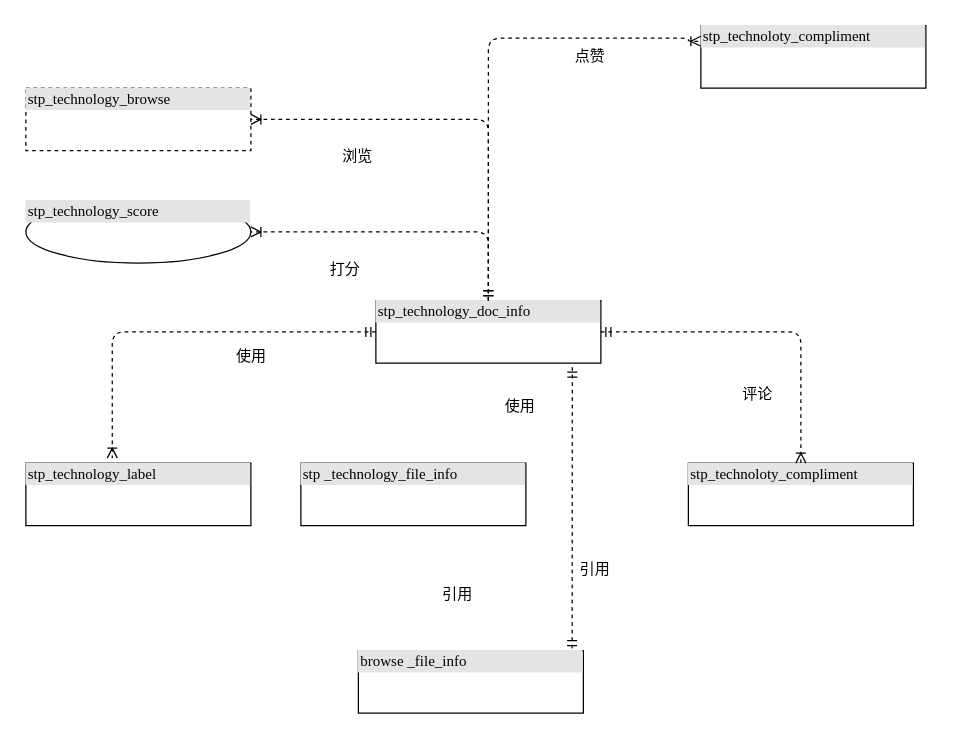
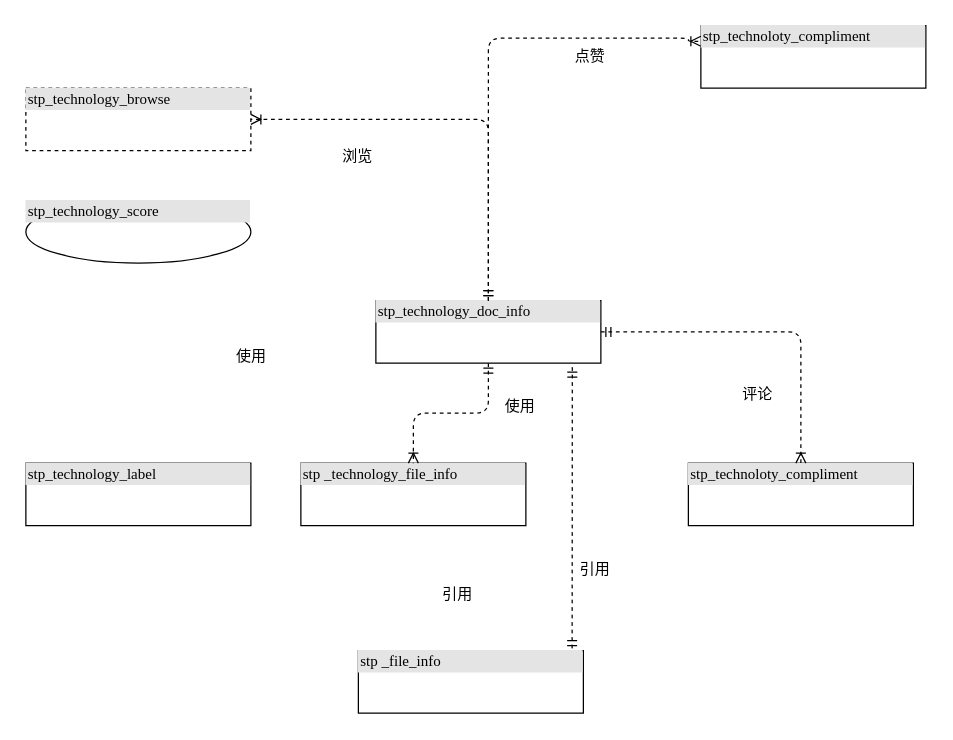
  <mxCell id="0" />
  <mxCell id="1" parent="0" />
  <mxCell id="2" value="&lt;div style=&quot;box-sizing:border-box;width:100%;background:#e4e4e4;padding:2px;&quot;&gt;stp_technology_doc_info&lt;br&gt;&lt;/div&gt;" style="verticalAlign=top;align=left;overflow=fill;html=1;rounded=0;shadow=0;comic=0;labelBackgroundColor=none;strokeWidth=1;fontFamily=Verdana;fontSize=12" vertex="1" parent="1"><mxGeometry x="300" y="240" width="180" height="50" as="geometry" /></mxCell>
  <mxCell id="3" value="&lt;div style=&quot;box-sizing:border-box;width:100%;background:#e4e4e4;padding:2px;&quot;&gt;stp_technology_label&lt;br&gt;&lt;/div&gt;" style="verticalAlign=top;align=left;overflow=fill;html=1;rounded=0;shadow=0;comic=0;labelBackgroundColor=none;strokeWidth=1;fontFamily=Verdana;fontSize=12" vertex="1" parent="1"><mxGeometry x="20" y="370" width="180" height="50" as="geometry" /></mxCell>
- <mxCell id="4" value="" style="edgeStyle=orthogonalEdgeStyle;html=1;endArrow=ERoneToMany;startArrow=ERmandOne;labelBackgroundColor=none;fontFamily=Verdana;fontSize=12;align=left;dashed=1;exitX=0;exitY=0.5;exitDx=0;exitDy=0;entryX=0.384;entryY=-0.08;entryDx=0;entryDy=0;entryPerimeter=0;" edge="1" parent="1" source="2" target="3"><mxGeometry width="100" height="100" relative="1" as="geometry"><mxPoint x="310" y="138" as="sourcePoint" /><mxPoint x="120" y="180" as="targetPoint" /></mxGeometry></mxCell>
  <mxCell id="5" value="使用" style="text;html=1;align=center;verticalAlign=middle;resizable=0;points=[];autosize=1;strokeColor=none;fillColor=none;" vertex="1" parent="1"><mxGeometry x="175" y="270" width="50" height="30" as="geometry" /></mxCell>
  <mxCell id="6" value="&lt;div style=&quot;box-sizing:border-box;width:100%;background:#e4e4e4;padding:2px;&quot;&gt;stp _technology_file_info&lt;br&gt;&lt;/div&gt;" style="verticalAlign=top;align=left;overflow=fill;html=1;rounded=0;shadow=0;comic=0;labelBackgroundColor=none;strokeWidth=1;fontFamily=Verdana;fontSize=12" vertex="1" parent="1"><mxGeometry x="240" y="370" width="180" height="50" as="geometry" /></mxCell>
+ <mxCell id="7" value="" style="edgeStyle=orthogonalEdgeStyle;html=1;endArrow=ERoneToMany;startArrow=ERmandOne;labelBackgroundColor=none;fontFamily=Verdana;fontSize=12;align=left;dashed=1;exitX=0.5;exitY=1;exitDx=0;exitDy=0;entryX=0.5;entryY=0;entryDx=0;entryDy=0;" edge="1" parent="1" source="2" target="6"><mxGeometry width="100" height="100" relative="1" as="geometry"><mxPoint x="310" y="275" as="sourcePoint" /><mxPoint x="159" y="376" as="targetPoint" /></mxGeometry></mxCell>
  <mxCell id="8" value="使用" style="text;html=1;align=center;verticalAlign=middle;resizable=0;points=[];autosize=1;strokeColor=none;fillColor=none;" vertex="1" parent="1"><mxGeometry x="390" y="310" width="50" height="30" as="geometry" /></mxCell>
  <mxCell id="9" value="&lt;div style=&quot;box-sizing:border-box;width:100%;background:#e4e4e4;padding:2px;&quot;&gt;stp_technoloty_compliment&lt;br&gt;&lt;/div&gt;" style="verticalAlign=top;align=left;overflow=fill;html=1;rounded=0;shadow=0;comic=0;labelBackgroundColor=none;strokeWidth=1;fontFamily=Verdana;fontSize=12" vertex="1" parent="1"><mxGeometry x="550" y="370" width="180" height="50" as="geometry" /></mxCell>
  <mxCell id="10" value="" style="edgeStyle=orthogonalEdgeStyle;html=1;endArrow=ERoneToMany;startArrow=ERmandOne;labelBackgroundColor=none;fontFamily=Verdana;fontSize=12;align=left;dashed=1;exitX=1;exitY=0.5;exitDx=0;exitDy=0;entryX=0.5;entryY=0;entryDx=0;entryDy=0;" edge="1" parent="1" source="2" target="9"><mxGeometry width="100" height="100" relative="1" as="geometry"><mxPoint x="400" y="300" as="sourcePoint" /><mxPoint x="400" y="380" as="targetPoint" /></mxGeometry></mxCell>
  <mxCell id="11" value="评论" style="text;html=1;align=center;verticalAlign=middle;resizable=0;points=[];autosize=1;strokeColor=none;fillColor=none;" vertex="1" parent="1"><mxGeometry x="580" y="300" width="50" height="30" as="geometry" /></mxCell>
  <mxCell id="12" value="&lt;div style=&quot;box-sizing:border-box;width:100%;background:#e4e4e4;padding:2px;&quot;&gt;stp_technology_score&lt;br&gt;&lt;/div&gt;" style="ellipse;verticalAlign=top;align=left;overflow=fill;html=1;shadow=0;comic=0;labelBackgroundColor=none;strokeWidth=1;fontFamily=Verdana;fontSize=12;" vertex="1" parent="1"><mxGeometry x="20" y="160" width="180" height="50" as="geometry" /></mxCell>
- <mxCell id="13" value="" style="edgeStyle=orthogonalEdgeStyle;html=1;endArrow=ERoneToMany;startArrow=ERmandOne;labelBackgroundColor=none;fontFamily=Verdana;fontSize=12;align=left;dashed=1;exitX=0.5;exitY=0;exitDx=0;exitDy=0;entryX=1;entryY=0.5;entryDx=0;entryDy=0;" edge="1" parent="1" source="2" target="12"><mxGeometry width="100" height="100" relative="1" as="geometry"><mxPoint x="310" y="275" as="sourcePoint" /><mxPoint x="159" y="376" as="targetPoint" /></mxGeometry></mxCell>
- <mxCell id="14" value="打分" style="text;html=1;align=center;verticalAlign=middle;resizable=0;points=[];autosize=1;strokeColor=none;fillColor=none;" vertex="1" parent="1"><mxGeometry x="250" y="200" width="50" height="30" as="geometry" /></mxCell>
  <mxCell id="15" value="&lt;div style=&quot;box-sizing:border-box;width:100%;background:#e4e4e4;padding:2px;&quot;&gt;stp_technology_browse&lt;br&gt;&lt;/div&gt;" style="verticalAlign=top;align=left;overflow=fill;html=1;rounded=0;shadow=0;comic=0;labelBackgroundColor=none;strokeWidth=1;fontFamily=Verdana;fontSize=12;dashed=1;" vertex="1" parent="1"><mxGeometry x="20" y="70" width="180" height="50" as="geometry" /></mxCell>
  <mxCell id="16" value="" style="edgeStyle=orthogonalEdgeStyle;html=1;endArrow=ERoneToMany;startArrow=ERmandOne;labelBackgroundColor=none;fontFamily=Verdana;fontSize=12;align=left;dashed=1;entryX=1;entryY=0.5;entryDx=0;entryDy=0;" edge="1" parent="1" target="15"><mxGeometry width="100" height="100" relative="1" as="geometry"><mxPoint x="390" y="240" as="sourcePoint" /><mxPoint x="210" y="195" as="targetPoint" /><Array as="points"><mxPoint x="390" y="95" /></Array></mxGeometry></mxCell>
  <mxCell id="17" value="浏览" style="text;html=1;align=center;verticalAlign=middle;resizable=0;points=[];autosize=1;strokeColor=none;fillColor=none;" vertex="1" parent="1"><mxGeometry x="260" y="110" width="50" height="30" as="geometry" /></mxCell>
  <mxCell id="18" value="&lt;div style=&quot;box-sizing:border-box;width:100%;background:#e4e4e4;padding:2px;&quot;&gt;stp_technoloty_compliment&lt;br&gt;&lt;/div&gt;" style="verticalAlign=top;align=left;overflow=fill;html=1;rounded=0;shadow=0;comic=0;labelBackgroundColor=none;strokeWidth=1;fontFamily=Verdana;fontSize=12" vertex="1" parent="1"><mxGeometry x="560" y="20" width="180" height="50" as="geometry" /></mxCell>
  <mxCell id="19" value="" style="edgeStyle=orthogonalEdgeStyle;html=1;endArrow=ERoneToMany;startArrow=ERmandOne;labelBackgroundColor=none;fontFamily=Verdana;fontSize=12;align=left;dashed=1;entryX=0;entryY=0.25;entryDx=0;entryDy=0;" edge="1" parent="1" target="18"><mxGeometry width="100" height="100" relative="1" as="geometry"><mxPoint x="390" y="240" as="sourcePoint" /><mxPoint x="200" y="30" as="targetPoint" /><Array as="points"><mxPoint x="390" y="30" /><mxPoint x="550" y="30" /><mxPoint x="550" y="33" /></Array></mxGeometry></mxCell>
  <mxCell id="20" value="点赞" style="text;html=1;align=center;verticalAlign=middle;resizable=0;points=[];autosize=1;strokeColor=none;fillColor=none;" vertex="1" parent="1"><mxGeometry x="446" y="30" width="50" height="30" as="geometry" /></mxCell>
- <mxCell id="21" value="&lt;div style=&quot;box-sizing:border-box;width:100%;background:#e4e4e4;padding:2px;&quot;&gt;browse _file_info&lt;br&gt;&lt;/div&gt;" style="verticalAlign=top;align=left;overflow=fill;html=1;rounded=0;shadow=0;comic=0;labelBackgroundColor=none;strokeWidth=1;fontFamily=Verdana;fontSize=12" vertex="1" parent="1"><mxGeometry x="286" y="520" width="180" height="50" as="geometry" /></mxCell>
+ <mxCell id="21" value="&lt;div style=&quot;box-sizing:border-box;width:100%;background:#e4e4e4;padding:2px;&quot;&gt;stp _file_info&lt;br&gt;&lt;/div&gt;" style="verticalAlign=top;align=left;overflow=fill;html=1;rounded=0;shadow=0;comic=0;labelBackgroundColor=none;strokeWidth=1;fontFamily=Verdana;fontSize=12" vertex="1" parent="1"><mxGeometry x="286" y="520" width="180" height="50" as="geometry" /></mxCell>
  <mxCell id="22" value="引用" style="text;html=1;align=center;verticalAlign=middle;resizable=0;points=[];autosize=1;strokeColor=none;fillColor=none;" vertex="1" parent="1"><mxGeometry x="340" y="460" width="50" height="30" as="geometry" /></mxCell>
  <mxCell id="23" value="" style="edgeStyle=orthogonalEdgeStyle;html=1;endArrow=ERmandOne;startArrow=ERmandOne;labelBackgroundColor=none;fontFamily=Verdana;fontSize=12;align=left;dashed=1;endFill=0;exitX=0.873;exitY=1.064;exitDx=0;exitDy=0;exitPerimeter=0;" edge="1" parent="1" source="2"><mxGeometry width="100" height="100" relative="1" as="geometry"><mxPoint x="457" y="300" as="sourcePoint" /><mxPoint x="457" y="520" as="targetPoint" /></mxGeometry></mxCell>
  <mxCell id="24" value="引用" style="text;html=1;align=center;verticalAlign=middle;resizable=0;points=[];autosize=1;strokeColor=none;fillColor=none;" vertex="1" parent="1"><mxGeometry x="450" y="440" width="50" height="30" as="geometry" /></mxCell>
